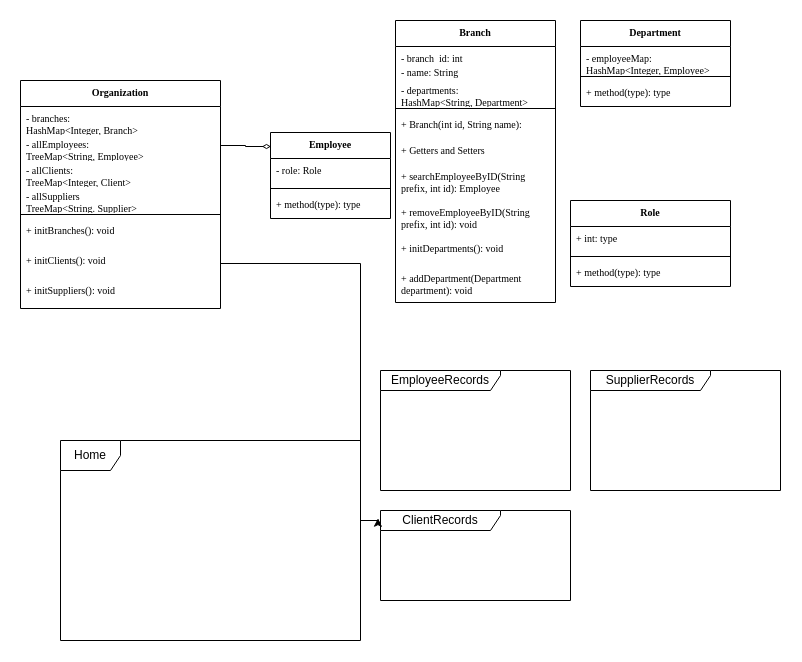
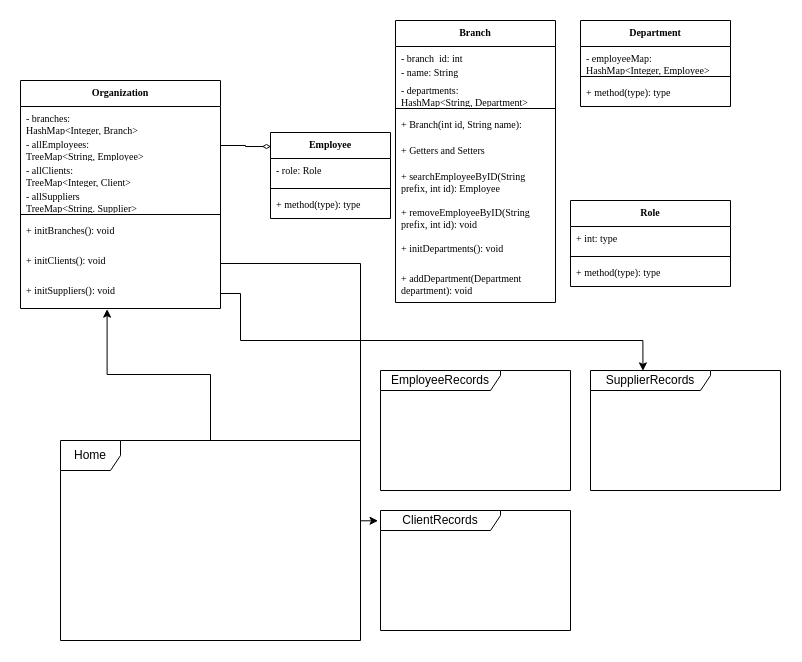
  <mxCell id="0" />
  <mxCell id="1" parent="0" />
  <mxCell id="2" value="Branch" style="swimlane;fontStyle=1;align=center;verticalAlign=top;childLayout=stackLayout;horizontal=1;startSize=26;horizontalStack=0;resizeParent=1;resizeParentMax=0;resizeLast=0;collapsible=1;marginBottom=0;whiteSpace=wrap;html=1;fontSize=10;fontFamily=Times New Roman;" parent="1" vertex="1"><mxGeometry x="395" y="20" width="160" height="282" as="geometry"><mxRectangle x="260" y="54" width="70" height="30" as="alternateBounds" /></mxGeometry></mxCell>
  <mxCell id="3" value="- branch_id: int" style="text;strokeColor=none;fillColor=none;align=left;verticalAlign=top;spacingLeft=4;spacingRight=4;overflow=hidden;rotatable=0;points=[[0,0.5],[1,0.5]];portConstraint=eastwest;whiteSpace=wrap;html=1;fontSize=10;fontFamily=Times New Roman;" vertex="1" parent="2"><mxGeometry y="26" width="160" height="14" as="geometry" /></mxCell>
  <mxCell id="4" value="- name: String" style="text;strokeColor=none;fillColor=none;align=left;verticalAlign=top;spacingLeft=4;spacingRight=4;overflow=hidden;rotatable=0;points=[[0,0.5],[1,0.5]];portConstraint=eastwest;whiteSpace=wrap;html=1;fontSize=10;fontFamily=Times New Roman;" vertex="1" parent="2"><mxGeometry y="40" width="160" height="18" as="geometry" /></mxCell>
  <mxCell id="5" value="- departments: &lt;br&gt;HashMap&amp;lt;String, Department&amp;gt;" style="text;strokeColor=none;fillColor=none;align=left;verticalAlign=top;spacingLeft=4;spacingRight=4;overflow=hidden;rotatable=0;points=[[0,0.5],[1,0.5]];portConstraint=eastwest;whiteSpace=wrap;html=1;fontSize=10;fontFamily=Times New Roman;" parent="2" vertex="1"><mxGeometry y="58" width="160" height="26" as="geometry" /></mxCell>
  <mxCell id="6" value="" style="line;strokeWidth=1;fillColor=none;align=left;verticalAlign=middle;spacingTop=-1;spacingLeft=3;spacingRight=3;rotatable=0;labelPosition=right;points=[];portConstraint=eastwest;strokeColor=inherit;fontSize=10;fontFamily=Times New Roman;" parent="2" vertex="1"><mxGeometry y="84" width="160" height="8" as="geometry" /></mxCell>
  <mxCell id="7" value="+ Branch(int id, String name):&amp;nbsp;" style="text;strokeColor=none;fillColor=none;align=left;verticalAlign=top;spacingLeft=4;spacingRight=4;overflow=hidden;rotatable=0;points=[[0,0.5],[1,0.5]];portConstraint=eastwest;whiteSpace=wrap;html=1;fontSize=10;fontFamily=Times New Roman;" parent="2" vertex="1"><mxGeometry y="92" width="160" height="26" as="geometry" /></mxCell>
  <mxCell id="8" value="+ Getters and Setters" style="text;strokeColor=none;fillColor=none;align=left;verticalAlign=top;spacingLeft=4;spacingRight=4;overflow=hidden;rotatable=0;points=[[0,0.5],[1,0.5]];portConstraint=eastwest;whiteSpace=wrap;html=1;fontSize=10;fontFamily=Times New Roman;" vertex="1" parent="2"><mxGeometry y="118" width="160" height="26" as="geometry" /></mxCell>
  <mxCell id="9" value="+ searchEmployeeByID(String prefix, int id): Employee" style="text;strokeColor=none;fillColor=none;align=left;verticalAlign=top;spacingLeft=4;spacingRight=4;overflow=hidden;rotatable=0;points=[[0,0.5],[1,0.5]];portConstraint=eastwest;whiteSpace=wrap;html=1;fontSize=10;fontFamily=Times New Roman;" vertex="1" parent="2"><mxGeometry y="144" width="160" height="36" as="geometry" /></mxCell>
  <mxCell id="10" value="+ removeEmployeeByID(String prefix, int id): void" style="text;strokeColor=none;fillColor=none;align=left;verticalAlign=top;spacingLeft=4;spacingRight=4;overflow=hidden;rotatable=0;points=[[0,0.5],[1,0.5]];portConstraint=eastwest;whiteSpace=wrap;html=1;fontSize=10;fontFamily=Times New Roman;" vertex="1" parent="2"><mxGeometry y="180" width="160" height="36" as="geometry" /></mxCell>
  <mxCell id="11" value="+ initDepartments(): void" style="text;strokeColor=none;fillColor=none;align=left;verticalAlign=top;spacingLeft=4;spacingRight=4;overflow=hidden;rotatable=0;points=[[0,0.5],[1,0.5]];portConstraint=eastwest;whiteSpace=wrap;html=1;fontSize=10;fontFamily=Times New Roman;" vertex="1" parent="2"><mxGeometry y="216" width="160" height="30" as="geometry" /></mxCell>
  <mxCell id="12" value="+ addDepartment(Department department): void" style="text;strokeColor=none;fillColor=none;align=left;verticalAlign=top;spacingLeft=4;spacingRight=4;overflow=hidden;rotatable=0;points=[[0,0.5],[1,0.5]];portConstraint=eastwest;whiteSpace=wrap;html=1;fontSize=10;fontFamily=Times New Roman;" vertex="1" parent="2"><mxGeometry y="246" width="160" height="36" as="geometry" /></mxCell>
  <mxCell id="13" value="Organization" style="swimlane;fontStyle=1;align=center;verticalAlign=top;childLayout=stackLayout;horizontal=1;startSize=26;horizontalStack=0;resizeParent=1;resizeParentMax=0;resizeLast=0;collapsible=1;marginBottom=0;whiteSpace=wrap;html=1;fontSize=10;fontFamily=Times New Roman;" parent="1" vertex="1"><mxGeometry y="80" width="200" height="228" as="geometry" x="20" /></mxCell>
  <mxCell id="14" value="- branches: &lt;br&gt;HashMap&amp;lt;Integer, Branch&amp;gt;" style="text;strokeColor=none;fillColor=none;align=left;verticalAlign=top;spacingLeft=4;spacingRight=4;overflow=hidden;rotatable=0;points=[[0,0.5],[1,0.5]];portConstraint=eastwest;whiteSpace=wrap;html=1;fontSize=10;fontFamily=Times New Roman;" parent="13" vertex="1"><mxGeometry y="26" width="200" height="26" as="geometry" /></mxCell>
  <mxCell id="15" value="- allEmployees: &lt;br&gt;TreeMap&amp;lt;String, Employee&amp;gt;" style="text;strokeColor=none;fillColor=none;align=left;verticalAlign=top;spacingLeft=4;spacingRight=4;overflow=hidden;rotatable=0;points=[[0,0.5],[1,0.5]];portConstraint=eastwest;whiteSpace=wrap;html=1;fontSize=10;fontFamily=Times New Roman;" parent="13" vertex="1"><mxGeometry y="52" width="200" height="26" as="geometry" /></mxCell>
  <mxCell id="16" value="- allClients:&lt;br&gt;TreeMap&amp;lt;Integer, Client&amp;gt;" style="text;strokeColor=none;fillColor=none;align=left;verticalAlign=top;spacingLeft=4;spacingRight=4;overflow=hidden;rotatable=0;points=[[0,0.5],[1,0.5]];portConstraint=eastwest;whiteSpace=wrap;html=1;fontSize=10;fontFamily=Times New Roman;" parent="13" vertex="1"><mxGeometry y="78" width="200" height="26" as="geometry" /></mxCell>
  <mxCell id="17" value="- allSuppliers&lt;br&gt;TreeMap&amp;lt;String. Supplier&amp;gt;" style="text;strokeColor=none;fillColor=none;align=left;verticalAlign=top;spacingLeft=4;spacingRight=4;overflow=hidden;rotatable=0;points=[[0,0.5],[1,0.5]];portConstraint=eastwest;whiteSpace=wrap;html=1;fontSize=10;fontFamily=Times New Roman;" parent="13" vertex="1"><mxGeometry y="104" width="200" height="26" as="geometry" /></mxCell>
  <mxCell id="18" value="" style="line;strokeWidth=1;fillColor=none;align=left;verticalAlign=middle;spacingTop=-1;spacingLeft=3;spacingRight=3;rotatable=0;labelPosition=right;points=[];portConstraint=eastwest;strokeColor=inherit;fontSize=10;fontFamily=Times New Roman;" parent="13" vertex="1"><mxGeometry y="130" width="200" height="8" as="geometry" /></mxCell>
  <mxCell id="19" value="+ initBranches(): void" style="text;strokeColor=none;fillColor=none;align=left;verticalAlign=top;spacingLeft=4;spacingRight=4;overflow=hidden;rotatable=0;points=[[0,0.5],[1,0.5]];portConstraint=eastwest;whiteSpace=wrap;html=1;fontSize=10;fontFamily=Times New Roman;" parent="13" vertex="1"><mxGeometry y="138" width="200" height="30" as="geometry" /></mxCell>
  <mxCell id="20" value="+ initClients(): void" style="text;strokeColor=none;fillColor=none;align=left;verticalAlign=top;spacingLeft=4;spacingRight=4;overflow=hidden;rotatable=0;points=[[0,0.5],[1,0.5]];portConstraint=eastwest;whiteSpace=wrap;html=1;fontSize=10;fontFamily=Times New Roman;" parent="13" vertex="1"><mxGeometry y="168" width="200" height="30" as="geometry" /></mxCell>
  <mxCell id="21" value="+ initSuppliers(): void" style="text;strokeColor=none;fillColor=none;align=left;verticalAlign=top;spacingLeft=4;spacingRight=4;overflow=hidden;rotatable=0;points=[[0,0.5],[1,0.5]];portConstraint=eastwest;whiteSpace=wrap;html=1;fontSize=10;fontFamily=Times New Roman;" parent="13" vertex="1"><mxGeometry y="198" width="200" height="30" as="geometry" /></mxCell>
  <mxCell id="22" value="Department" style="swimlane;fontStyle=1;align=center;verticalAlign=top;childLayout=stackLayout;horizontal=1;startSize=26;horizontalStack=0;resizeParent=1;resizeParentMax=0;resizeLast=0;collapsible=1;marginBottom=0;whiteSpace=wrap;html=1;fontSize=10;fontFamily=Times New Roman;" parent="1" vertex="1"><mxGeometry x="580" y="20" width="150" height="86" as="geometry" /></mxCell>
  <mxCell id="23" value="- employeeMap: &lt;br&gt;HashMap&amp;lt;Integer, Employee&amp;gt;" style="text;strokeColor=none;fillColor=none;align=left;verticalAlign=top;spacingLeft=4;spacingRight=4;overflow=hidden;rotatable=0;points=[[0,0.5],[1,0.5]];portConstraint=eastwest;whiteSpace=wrap;html=1;fontSize=10;fontFamily=Times New Roman;" parent="22" vertex="1"><mxGeometry y="26" width="150" height="26" as="geometry" /></mxCell>
  <mxCell id="24" value="" style="line;strokeWidth=1;fillColor=none;align=left;verticalAlign=middle;spacingTop=-1;spacingLeft=3;spacingRight=3;rotatable=0;labelPosition=right;points=[];portConstraint=eastwest;strokeColor=inherit;fontSize=10;fontFamily=Times New Roman;" parent="22" vertex="1"><mxGeometry y="52" width="150" height="8" as="geometry" /></mxCell>
  <mxCell id="25" value="+ method(type): type" style="text;strokeColor=none;fillColor=none;align=left;verticalAlign=top;spacingLeft=4;spacingRight=4;overflow=hidden;rotatable=0;points=[[0,0.5],[1,0.5]];portConstraint=eastwest;whiteSpace=wrap;html=1;fontSize=10;fontFamily=Times New Roman;" parent="22" vertex="1"><mxGeometry y="60" width="150" height="26" as="geometry" /></mxCell>
  <mxCell id="26" value="Employee" style="swimlane;fontStyle=1;align=center;verticalAlign=top;childLayout=stackLayout;horizontal=1;startSize=26;horizontalStack=0;resizeParent=1;resizeParentMax=0;resizeLast=0;collapsible=1;marginBottom=0;whiteSpace=wrap;html=1;fontSize=10;fontFamily=Times New Roman;" parent="1" vertex="1"><mxGeometry x="270" y="132" width="120" height="86" as="geometry" /></mxCell>
  <mxCell id="27" value="- role: Role" style="text;strokeColor=none;fillColor=none;align=left;verticalAlign=top;spacingLeft=4;spacingRight=4;overflow=hidden;rotatable=0;points=[[0,0.5],[1,0.5]];portConstraint=eastwest;whiteSpace=wrap;html=1;fontSize=10;fontFamily=Times New Roman;" parent="26" vertex="1"><mxGeometry y="26" width="120" height="26" as="geometry" /></mxCell>
  <mxCell id="28" value="" style="line;strokeWidth=1;fillColor=none;align=left;verticalAlign=middle;spacingTop=-1;spacingLeft=3;spacingRight=3;rotatable=0;labelPosition=right;points=[];portConstraint=eastwest;strokeColor=inherit;fontSize=10;fontFamily=Times New Roman;" parent="26" vertex="1"><mxGeometry y="52" width="120" height="8" as="geometry" /></mxCell>
  <mxCell id="29" value="+ method(type): type" style="text;strokeColor=none;fillColor=none;align=left;verticalAlign=top;spacingLeft=4;spacingRight=4;overflow=hidden;rotatable=0;points=[[0,0.5],[1,0.5]];portConstraint=eastwest;whiteSpace=wrap;html=1;fontSize=10;fontFamily=Times New Roman;" parent="26" vertex="1"><mxGeometry y="60" width="120" height="26" as="geometry" /></mxCell>
  <mxCell id="30" value="Role" style="swimlane;fontStyle=1;align=center;verticalAlign=top;childLayout=stackLayout;horizontal=1;startSize=26;horizontalStack=0;resizeParent=1;resizeParentMax=0;resizeLast=0;collapsible=1;marginBottom=0;whiteSpace=wrap;html=1;fontSize=10;fontFamily=Times New Roman;" parent="1" vertex="1"><mxGeometry x="570" y="200" width="160" height="86" as="geometry" /></mxCell>
  <mxCell id="31" value="+ int: type" style="text;strokeColor=none;fillColor=none;align=left;verticalAlign=top;spacingLeft=4;spacingRight=4;overflow=hidden;rotatable=0;points=[[0,0.5],[1,0.5]];portConstraint=eastwest;whiteSpace=wrap;html=1;fontSize=10;fontFamily=Times New Roman;" parent="30" vertex="1"><mxGeometry y="26" width="160" height="26" as="geometry" /></mxCell>
  <mxCell id="32" value="" style="line;strokeWidth=1;fillColor=none;align=left;verticalAlign=middle;spacingTop=-1;spacingLeft=3;spacingRight=3;rotatable=0;labelPosition=right;points=[];portConstraint=eastwest;strokeColor=inherit;fontSize=10;fontFamily=Times New Roman;" parent="30" vertex="1"><mxGeometry y="52" width="160" height="8" as="geometry" /></mxCell>
  <mxCell id="33" value="+ method(type): type" style="text;strokeColor=none;fillColor=none;align=left;verticalAlign=top;spacingLeft=4;spacingRight=4;overflow=hidden;rotatable=0;points=[[0,0.5],[1,0.5]];portConstraint=eastwest;whiteSpace=wrap;html=1;fontSize=10;fontFamily=Times New Roman;" parent="30" vertex="1"><mxGeometry y="60" width="160" height="26" as="geometry" /></mxCell>
  <mxCell id="34" value="Home" style="shape=umlFrame;whiteSpace=wrap;html=1;pointerEvents=0;" parent="1" vertex="1"><mxGeometry x="60" y="440" width="300" height="200" as="geometry" /></mxCell>
  <mxCell id="35" value="EmployeeRecords" style="shape=umlFrame;whiteSpace=wrap;html=1;pointerEvents=0;width=120;height=20;" parent="1" vertex="1"><mxGeometry x="380" y="370" width="190" height="120" as="geometry" /></mxCell>
- <mxCell id="36" value="ClientRecords" style="shape=umlFrame;whiteSpace=wrap;html=1;pointerEvents=0;width=120;height=20;" parent="1" vertex="1"><mxGeometry x="380" y="510" width="190" height="90" as="geometry" /></mxCell>
+ <mxCell id="36" value="ClientRecords" style="shape=umlFrame;whiteSpace=wrap;html=1;pointerEvents=0;width=120;height=20;" parent="1" vertex="1"><mxGeometry x="380" y="510" width="190" height="120" as="geometry" /></mxCell>
  <mxCell id="37" value="SupplierRecords" style="shape=umlFrame;whiteSpace=wrap;html=1;pointerEvents=0;width=120;height=20;" parent="1" vertex="1"><mxGeometry x="590" y="370" width="190" height="120" as="geometry" /></mxCell>
  <mxCell id="38" style="edgeStyle=orthogonalEdgeStyle;rounded=0;orthogonalLoop=1;jettySize=auto;html=1;entryX=-0.013;entryY=0.086;entryDx=0;entryDy=0;entryPerimeter=0;" parent="1" source="20" target="36" edge="1"><mxGeometry relative="1" as="geometry"><Array as="points"><mxPoint x="360" y="263" /><mxPoint x="360" y="520" /></Array></mxGeometry></mxCell>
+ <mxCell id="39" style="edgeStyle=orthogonalEdgeStyle;rounded=0;orthogonalLoop=1;jettySize=auto;html=1;entryX=0.276;entryY=0.003;entryDx=0;entryDy=0;entryPerimeter=0;" parent="1" source="21" target="37" edge="1"><mxGeometry relative="1" as="geometry"><Array as="points"><mxPoint x="240" y="293" /><mxPoint x="240" y="340" /><mxPoint x="642" y="340" /></Array></mxGeometry></mxCell>
+ <mxCell id="40" style="edgeStyle=orthogonalEdgeStyle;rounded=0;orthogonalLoop=1;jettySize=auto;html=1;entryX=0.433;entryY=1.022;entryDx=0;entryDy=0;entryPerimeter=0;" parent="1" source="34" target="21" edge="1"><mxGeometry relative="1" as="geometry" /></mxCell>
  <mxCell id="41" style="edgeStyle=orthogonalEdgeStyle;rounded=0;orthogonalLoop=1;jettySize=auto;html=1;entryX=0.004;entryY=0.163;entryDx=0;entryDy=0;entryPerimeter=0;endArrow=diamondThin;endFill=0;" edge="1" parent="1" source="15" target="26"><mxGeometry relative="1" as="geometry" /></mxCell>
